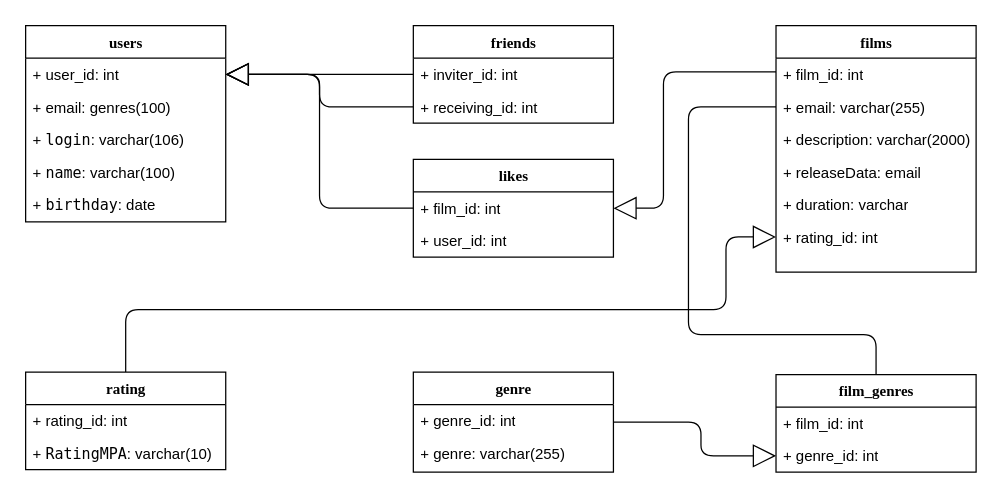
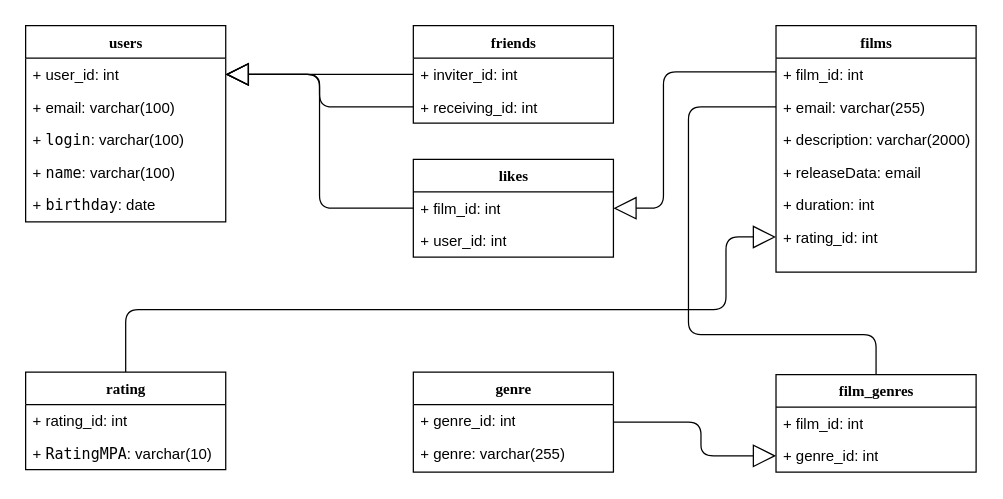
  <mxCell id="0" />
  <mxCell id="1" parent="0" />
  <mxCell id="2" value="users" style="swimlane;html=1;fontStyle=1;align=center;verticalAlign=top;childLayout=stackLayout;horizontal=1;startSize=26;horizontalStack=0;resizeParent=1;resizeLast=0;collapsible=1;marginBottom=0;swimlaneFillColor=#ffffff;rounded=0;shadow=0;comic=0;labelBackgroundColor=none;strokeWidth=1;fillColor=none;fontFamily=Verdana;fontSize=12" parent="1" vertex="1"><mxGeometry x="20" y="20" width="160" height="157" as="geometry" /></mxCell>
  <mxCell id="3" value="+ user_id: int" style="text;html=1;strokeColor=none;fillColor=none;align=left;verticalAlign=top;spacingLeft=4;spacingRight=4;whiteSpace=wrap;overflow=hidden;rotatable=0;points=[[0,0.5],[1,0.5]];portConstraint=eastwest;" parent="2" vertex="1"><mxGeometry y="26" width="160" height="26" as="geometry" /></mxCell>
- <mxCell id="4" value="+ email: genres(100)" style="text;html=1;strokeColor=none;fillColor=none;align=left;verticalAlign=top;spacingLeft=4;spacingRight=4;whiteSpace=wrap;overflow=hidden;rotatable=0;points=[[0,0.5],[1,0.5]];portConstraint=eastwest;" parent="2" vertex="1"><mxGeometry y="52" width="160" height="26" as="geometry" /></mxCell>
- <mxCell id="5" value="+&amp;nbsp;&lt;span style=&quot;font-family: &amp;quot;JetBrains Mono&amp;quot;, monospace;&quot;&gt;login&lt;/span&gt;:&amp;nbsp;varchar(106)" style="text;html=1;strokeColor=none;fillColor=none;align=left;verticalAlign=top;spacingLeft=4;spacingRight=4;whiteSpace=wrap;overflow=hidden;rotatable=0;points=[[0,0.5],[1,0.5]];portConstraint=eastwest;fontColor=#000000;" parent="2" vertex="1"><mxGeometry y="78" width="160" height="26" as="geometry" /></mxCell>
+ <mxCell id="4" value="+ email: varchar(100)" style="text;html=1;strokeColor=none;fillColor=none;align=left;verticalAlign=top;spacingLeft=4;spacingRight=4;whiteSpace=wrap;overflow=hidden;rotatable=0;points=[[0,0.5],[1,0.5]];portConstraint=eastwest;" parent="2" vertex="1"><mxGeometry y="52" width="160" height="26" as="geometry" /></mxCell>
+ <mxCell id="5" value="+&amp;nbsp;&lt;span style=&quot;font-family: &amp;quot;JetBrains Mono&amp;quot;, monospace;&quot;&gt;login&lt;/span&gt;:&amp;nbsp;varchar(100)" style="text;html=1;strokeColor=none;fillColor=none;align=left;verticalAlign=top;spacingLeft=4;spacingRight=4;whiteSpace=wrap;overflow=hidden;rotatable=0;points=[[0,0.5],[1,0.5]];portConstraint=eastwest;fontColor=#000000;" parent="2" vertex="1"><mxGeometry y="78" width="160" height="26" as="geometry" /></mxCell>
  <mxCell id="6" value="+&amp;nbsp;&lt;span style=&quot;font-family: &amp;quot;JetBrains Mono&amp;quot;, monospace;&quot;&gt;name&lt;/span&gt;:&amp;nbsp;varchar(100)" style="text;html=1;strokeColor=none;fillColor=none;align=left;verticalAlign=top;spacingLeft=4;spacingRight=4;whiteSpace=wrap;overflow=hidden;rotatable=0;points=[[0,0.5],[1,0.5]];portConstraint=eastwest;fontColor=#000000;" parent="2" vertex="1"><mxGeometry y="104" width="160" height="26" as="geometry" /></mxCell>
  <mxCell id="7" value="+&amp;nbsp;&lt;span style=&quot;font-family: &amp;quot;JetBrains Mono&amp;quot;, monospace;&quot;&gt;birthday&lt;/span&gt;: date" style="text;html=1;strokeColor=none;fillColor=none;align=left;verticalAlign=top;spacingLeft=4;spacingRight=4;whiteSpace=wrap;overflow=hidden;rotatable=0;points=[[0,0.5],[1,0.5]];portConstraint=eastwest;fontColor=#000000;" parent="2" vertex="1"><mxGeometry y="130" width="160" height="26" as="geometry" /></mxCell>
  <mxCell id="8" value="friends" style="swimlane;html=1;fontStyle=1;align=center;verticalAlign=top;childLayout=stackLayout;horizontal=1;startSize=26;horizontalStack=0;resizeParent=1;resizeLast=0;collapsible=1;marginBottom=0;swimlaneFillColor=#ffffff;rounded=0;shadow=0;comic=0;labelBackgroundColor=none;strokeWidth=1;fillColor=none;fontFamily=Verdana;fontSize=12" parent="1" vertex="1"><mxGeometry x="330" y="20" width="160" height="78" as="geometry" /></mxCell>
  <mxCell id="9" value="+ inviter_id: int" style="text;html=1;strokeColor=none;fillColor=none;align=left;verticalAlign=top;spacingLeft=4;spacingRight=4;whiteSpace=wrap;overflow=hidden;rotatable=0;points=[[0,0.5],[1,0.5]];portConstraint=eastwest;" vertex="1" parent="8"><mxGeometry y="26" width="160" height="26" as="geometry" /></mxCell>
  <mxCell id="10" value="+ receiving_id: int" style="text;html=1;strokeColor=none;fillColor=none;align=left;verticalAlign=top;spacingLeft=4;spacingRight=4;whiteSpace=wrap;overflow=hidden;rotatable=0;points=[[0,0.5],[1,0.5]];portConstraint=eastwest;" parent="8" vertex="1"><mxGeometry y="52" width="160" height="26" as="geometry" /></mxCell>
  <mxCell id="11" value="films" style="swimlane;html=1;fontStyle=1;align=center;verticalAlign=top;childLayout=stackLayout;horizontal=1;startSize=26;horizontalStack=0;resizeParent=1;resizeLast=0;collapsible=1;marginBottom=0;swimlaneFillColor=#ffffff;rounded=0;shadow=0;comic=0;labelBackgroundColor=none;strokeWidth=1;fillColor=none;fontFamily=Verdana;fontSize=12" parent="1" vertex="1"><mxGeometry x="620" y="20" width="160" height="197" as="geometry" /></mxCell>
  <mxCell id="12" value="+ film_id: int" style="text;html=1;strokeColor=none;fillColor=none;align=left;verticalAlign=top;spacingLeft=4;spacingRight=4;whiteSpace=wrap;overflow=hidden;rotatable=0;points=[[0,0.5],[1,0.5]];portConstraint=eastwest;" parent="11" vertex="1"><mxGeometry y="26" width="160" height="26" as="geometry" /></mxCell>
  <mxCell id="13" value="+ email: varchar(255)" style="text;html=1;strokeColor=none;fillColor=none;align=left;verticalAlign=top;spacingLeft=4;spacingRight=4;whiteSpace=wrap;overflow=hidden;rotatable=0;points=[[0,0.5],[1,0.5]];portConstraint=eastwest;" parent="11" vertex="1"><mxGeometry y="52" width="160" height="26" as="geometry" /></mxCell>
  <mxCell id="14" value="+ description: varchar(2000)" style="text;html=1;strokeColor=none;fillColor=none;align=left;verticalAlign=top;spacingLeft=4;spacingRight=4;whiteSpace=wrap;overflow=hidden;rotatable=0;points=[[0,0.5],[1,0.5]];portConstraint=eastwest;" parent="11" vertex="1"><mxGeometry y="78" width="160" height="26" as="geometry" /></mxCell>
  <mxCell id="15" value="+ releaseData: email" style="text;html=1;strokeColor=none;fillColor=none;align=left;verticalAlign=top;spacingLeft=4;spacingRight=4;whiteSpace=wrap;overflow=hidden;rotatable=0;points=[[0,0.5],[1,0.5]];portConstraint=eastwest;" parent="11" vertex="1"><mxGeometry y="104" width="160" height="26" as="geometry" /></mxCell>
- <mxCell id="16" value="+ duration: varchar" style="text;html=1;strokeColor=none;fillColor=none;align=left;verticalAlign=top;spacingLeft=4;spacingRight=4;whiteSpace=wrap;overflow=hidden;rotatable=0;points=[[0,0.5],[1,0.5]];portConstraint=eastwest;" parent="11" vertex="1"><mxGeometry y="130" width="160" height="26" as="geometry" /></mxCell>
+ <mxCell id="16" value="+ duration: int" style="text;html=1;strokeColor=none;fillColor=none;align=left;verticalAlign=top;spacingLeft=4;spacingRight=4;whiteSpace=wrap;overflow=hidden;rotatable=0;points=[[0,0.5],[1,0.5]];portConstraint=eastwest;" parent="11" vertex="1"><mxGeometry y="130" width="160" height="26" as="geometry" /></mxCell>
  <mxCell id="17" value="+ rating_id: int" style="text;html=1;strokeColor=none;fillColor=none;align=left;verticalAlign=top;spacingLeft=4;spacingRight=4;whiteSpace=wrap;overflow=hidden;rotatable=0;points=[[0,0.5],[1,0.5]];portConstraint=eastwest;" parent="11" vertex="1"><mxGeometry y="156" width="160" height="26" as="geometry" /></mxCell>
  <mxCell id="18" value="rating" style="swimlane;html=1;fontStyle=1;align=center;verticalAlign=top;childLayout=stackLayout;horizontal=1;startSize=26;horizontalStack=0;resizeParent=1;resizeLast=0;collapsible=1;marginBottom=0;swimlaneFillColor=#ffffff;rounded=0;shadow=0;comic=0;labelBackgroundColor=none;strokeWidth=1;fillColor=none;fontFamily=Verdana;fontSize=12" parent="1" vertex="1"><mxGeometry x="20" y="297" width="160" height="78" as="geometry" /></mxCell>
  <mxCell id="19" value="+ rating_id: int" style="text;html=1;strokeColor=none;fillColor=none;align=left;verticalAlign=top;spacingLeft=4;spacingRight=4;whiteSpace=wrap;overflow=hidden;rotatable=0;points=[[0,0.5],[1,0.5]];portConstraint=eastwest;" parent="18" vertex="1"><mxGeometry y="26" width="160" height="26" as="geometry" /></mxCell>
  <mxCell id="20" value="+&amp;nbsp;&lt;span style=&quot;font-family: &amp;quot;JetBrains Mono&amp;quot;, monospace; background-color: rgb(255, 255, 255);&quot;&gt;RatingMPA&lt;/span&gt;:&amp;nbsp;varchar(10)" style="text;html=1;strokeColor=none;fillColor=none;align=left;verticalAlign=top;spacingLeft=4;spacingRight=4;whiteSpace=wrap;overflow=hidden;rotatable=0;points=[[0,0.5],[1,0.5]];portConstraint=eastwest;" parent="18" vertex="1"><mxGeometry y="52" width="160" height="26" as="geometry" /></mxCell>
  <mxCell id="21" value="genre" style="swimlane;html=1;fontStyle=1;align=center;verticalAlign=top;childLayout=stackLayout;horizontal=1;startSize=26;horizontalStack=0;resizeParent=1;resizeLast=0;collapsible=1;marginBottom=0;swimlaneFillColor=#ffffff;rounded=0;shadow=0;comic=0;labelBackgroundColor=none;strokeWidth=1;fillColor=none;fontFamily=Verdana;fontSize=12" parent="1" vertex="1"><mxGeometry x="330" y="297" width="160" height="80" as="geometry" /></mxCell>
  <mxCell id="22" value="+ genre_id: int" style="text;html=1;strokeColor=none;fillColor=none;align=left;verticalAlign=top;spacingLeft=4;spacingRight=4;whiteSpace=wrap;overflow=hidden;rotatable=0;points=[[0,0.5],[1,0.5]];portConstraint=eastwest;" parent="21" vertex="1"><mxGeometry y="26" width="160" height="26" as="geometry" /></mxCell>
  <mxCell id="23" value="+ genre:&amp;nbsp;varchar(255)" style="text;html=1;strokeColor=none;fillColor=none;align=left;verticalAlign=top;spacingLeft=4;spacingRight=4;whiteSpace=wrap;overflow=hidden;rotatable=0;points=[[0,0.5],[1,0.5]];portConstraint=eastwest;" parent="21" vertex="1"><mxGeometry y="52" width="160" height="26" as="geometry" /></mxCell>
  <mxCell id="24" value="film_genres" style="swimlane;html=1;fontStyle=1;align=center;verticalAlign=top;childLayout=stackLayout;horizontal=1;startSize=26;horizontalStack=0;resizeParent=1;resizeLast=0;collapsible=1;marginBottom=0;swimlaneFillColor=#ffffff;rounded=0;shadow=0;comic=0;labelBackgroundColor=none;strokeWidth=1;fillColor=none;fontFamily=Verdana;fontSize=12" parent="1" vertex="1"><mxGeometry x="620" y="299" width="160" height="78" as="geometry" /></mxCell>
  <mxCell id="25" value="+ film_id: int" style="text;html=1;strokeColor=none;fillColor=none;align=left;verticalAlign=top;spacingLeft=4;spacingRight=4;whiteSpace=wrap;overflow=hidden;rotatable=0;points=[[0,0.5],[1,0.5]];portConstraint=eastwest;" parent="24" vertex="1"><mxGeometry y="26" width="160" height="26" as="geometry" /></mxCell>
  <mxCell id="26" value="+ genre_id: int" style="text;html=1;strokeColor=none;fillColor=none;align=left;verticalAlign=top;spacingLeft=4;spacingRight=4;whiteSpace=wrap;overflow=hidden;rotatable=0;points=[[0,0.5],[1,0.5]];portConstraint=eastwest;" parent="24" vertex="1"><mxGeometry y="52" width="160" height="26" as="geometry" /></mxCell>
  <mxCell id="27" style="edgeStyle=orthogonalEdgeStyle;html=1;labelBackgroundColor=none;startFill=0;startSize=8;endArrow=block;endFill=0;endSize=16;fontFamily=Verdana;fontSize=12;" edge="1" parent="1" source="9" target="3"><mxGeometry relative="1" as="geometry"><Array as="points" /><mxPoint x="300" y="57" as="sourcePoint" /><mxPoint x="450" y="107" as="targetPoint" /></mxGeometry></mxCell>
  <mxCell id="28" style="edgeStyle=orthogonalEdgeStyle;html=1;labelBackgroundColor=none;startFill=0;startSize=8;endArrow=block;endFill=0;endSize=16;fontFamily=Verdana;fontSize=12;" edge="1" parent="1" source="10" target="3"><mxGeometry relative="1" as="geometry"><Array as="points" /><mxPoint x="340" y="87" as="sourcePoint" /><mxPoint x="190" y="87" as="targetPoint" /></mxGeometry></mxCell>
  <mxCell id="29" value="likes" style="swimlane;html=1;fontStyle=1;align=center;verticalAlign=top;childLayout=stackLayout;horizontal=1;startSize=26;horizontalStack=0;resizeParent=1;resizeLast=0;collapsible=1;marginBottom=0;swimlaneFillColor=#ffffff;rounded=0;shadow=0;comic=0;labelBackgroundColor=none;strokeWidth=1;fillColor=none;fontFamily=Verdana;fontSize=12" vertex="1" parent="1"><mxGeometry x="330" y="127" width="160" height="78" as="geometry" /></mxCell>
  <mxCell id="30" value="+ film_id: int" style="text;html=1;strokeColor=none;fillColor=none;align=left;verticalAlign=top;spacingLeft=4;spacingRight=4;whiteSpace=wrap;overflow=hidden;rotatable=0;points=[[0,0.5],[1,0.5]];portConstraint=eastwest;" vertex="1" parent="29"><mxGeometry y="26" width="160" height="26" as="geometry" /></mxCell>
  <mxCell id="31" value="+ user_id: int" style="text;html=1;strokeColor=none;fillColor=none;align=left;verticalAlign=top;spacingLeft=4;spacingRight=4;whiteSpace=wrap;overflow=hidden;rotatable=0;points=[[0,0.5],[1,0.5]];portConstraint=eastwest;" vertex="1" parent="29"><mxGeometry y="52" width="160" height="26" as="geometry" /></mxCell>
  <mxCell id="32" style="edgeStyle=orthogonalEdgeStyle;html=1;labelBackgroundColor=none;startFill=0;startSize=8;endArrow=block;endFill=0;endSize=16;fontFamily=Verdana;fontSize=12;" edge="1" parent="1" source="30" target="3"><mxGeometry relative="1" as="geometry"><Array as="points" /><mxPoint x="350" y="237" as="sourcePoint" /><mxPoint x="200" y="237" as="targetPoint" /></mxGeometry></mxCell>
  <mxCell id="33" style="edgeStyle=orthogonalEdgeStyle;html=1;labelBackgroundColor=none;startFill=0;startSize=8;endArrow=block;endFill=0;endSize=16;fontFamily=Verdana;fontSize=12;" edge="1" parent="1" source="12" target="30"><mxGeometry relative="1" as="geometry"><Array as="points"><mxPoint x="530" y="57" /><mxPoint x="530" y="166" /></Array><mxPoint x="680" y="289" as="sourcePoint" /><mxPoint x="530" y="87" as="targetPoint" /></mxGeometry></mxCell>
  <mxCell id="34" style="edgeStyle=orthogonalEdgeStyle;html=1;labelBackgroundColor=none;startFill=0;startSize=8;endArrow=block;endFill=0;endSize=16;fontFamily=Verdana;fontSize=12;entryX=0;entryY=0.5;entryDx=0;entryDy=0;" edge="1" parent="1" source="22" target="26"><mxGeometry relative="1" as="geometry"><Array as="points"><mxPoint x="560" y="337" /><mxPoint x="560" y="364" /></Array><mxPoint x="580" y="397" as="sourcePoint" /><mxPoint x="450" y="506" as="targetPoint" /></mxGeometry></mxCell>
  <mxCell id="35" style="edgeStyle=orthogonalEdgeStyle;html=1;labelBackgroundColor=none;startFill=0;startSize=8;endArrow=block;endFill=0;endSize=16;fontFamily=Verdana;fontSize=12;exitX=0.5;exitY=0;exitDx=0;exitDy=0;" edge="1" parent="1" source="18" target="17"><mxGeometry relative="1" as="geometry"><Array as="points"><mxPoint x="100" y="247" /><mxPoint x="580" y="247" /><mxPoint x="580" y="189" /></Array><mxPoint x="190" y="247" as="sourcePoint" /><mxPoint x="320" y="274" as="targetPoint" /></mxGeometry></mxCell>
  <mxCell id="36" style="edgeStyle=orthogonalEdgeStyle;html=1;labelBackgroundColor=none;startFill=0;startSize=8;endArrow=none;endFill=0;endSize=16;fontFamily=Verdana;fontSize=12;entryX=0.5;entryY=0;entryDx=0;entryDy=0;" edge="1" parent="1" source="13" target="24"><mxGeometry relative="1" as="geometry"><Array as="points"><mxPoint x="550" y="85" /><mxPoint x="550" y="267" /><mxPoint x="700" y="267" /></Array><mxPoint x="590" y="97" as="sourcePoint" /><mxPoint x="510" y="205" as="targetPoint" /></mxGeometry></mxCell>
